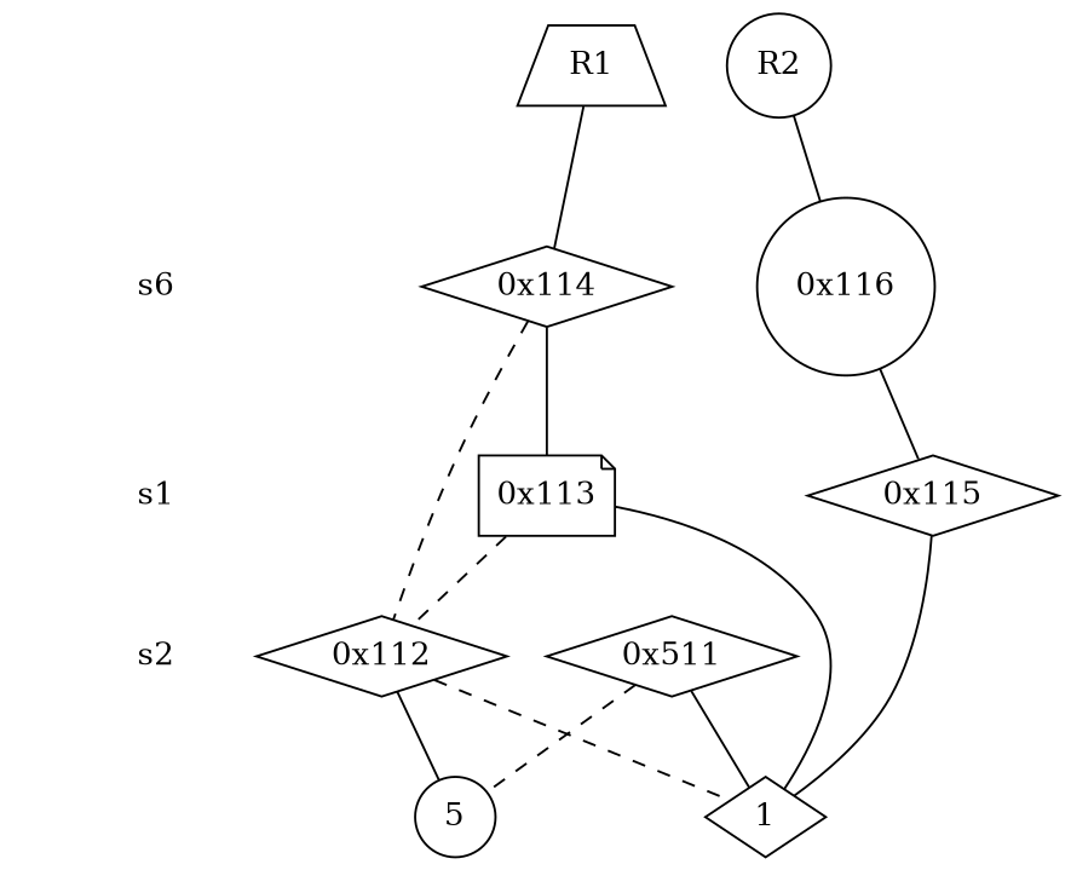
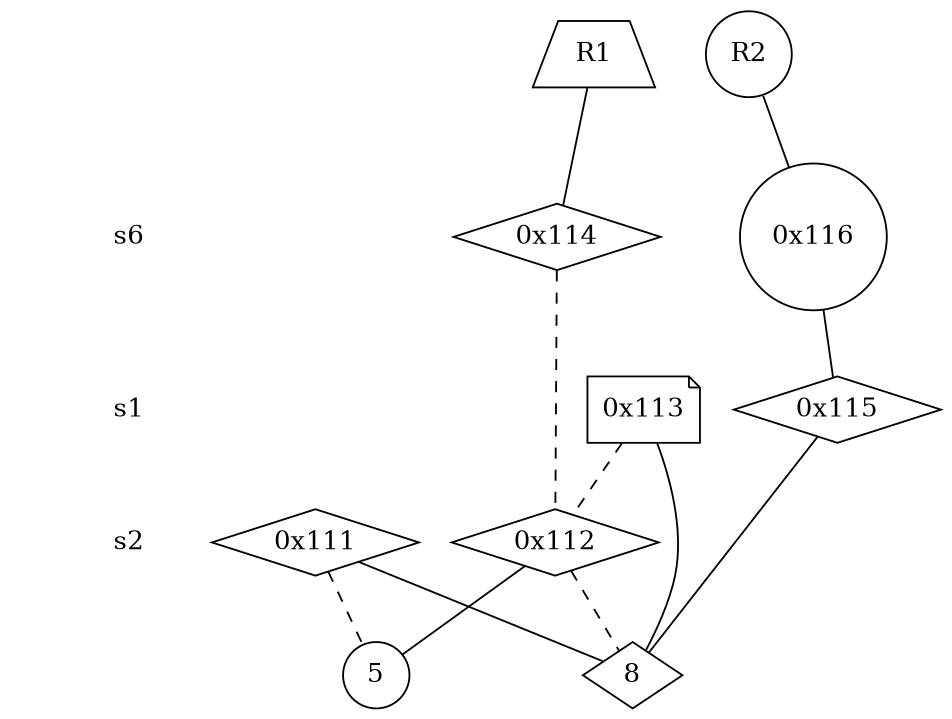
  digraph {
    node [shape=diamond]
    edge [dir=none]
    "CONST NODES" [shape=plaintext style=invis]
    n2 [label=s6 shape=plaintext]
    " s1 " [shape=plaintext]
    " s2 " [shape=plaintext]
    R1 [shape=trapezium]
    R2 [shape=circle]
    "0x116" [shape=circle]
    "0x114"
    "0x115"
    "0x113" [shape=note]
-   "0x111" [label="0x511"]
+   "0x111"
    "0x112"
    n13 [label=5 shape=circle]
-   n14 [label=1]
+   n14 [label=8]
    subgraph sub_1 {
      "CONST NODES"
      n2
      " s1 "
      " s2 "
    }
    subgraph sub_2 {
      rank=same
      R1
      R2
    }
    subgraph sub_3 {
      rank=same
      n2
      "0x116"
      "0x114"
    }
    subgraph sub_4 {
      rank=same
      " s1 "
      "0x115"
      "0x113"
    }
    subgraph sub_5 {
      rank=same
      " s2 "
      "0x111"
      "0x112"
    }
    subgraph sub_6 {
      rank=same
      "CONST NODES"
      subgraph sub_7 {
        rank=same
        n13
        n14
      }
    }
    n2 -> " s1 " [style=invis]
    " s1 " -> " s2 " [style=invis]
    " s2 " -> "CONST NODES" [style=invis]
    R1 -> R2 [style=invis]
    R1 -> "0x114" [style=solid]
    R2 -> "0x116" [style=solid]
    "0x116" -> "0x115"
-   "0x114" -> "0x113"
    "0x114" -> "0x112" [style=dashed]
    "0x115" -> n14
    "0x113" -> "0x112" [style=dashed]
    "0x113" -> n14
    "0x111" -> n13 [style=dashed]
    "0x111" -> n14
    "0x112" -> n13
    "0x112" -> n14 [style=dashed]
  }
